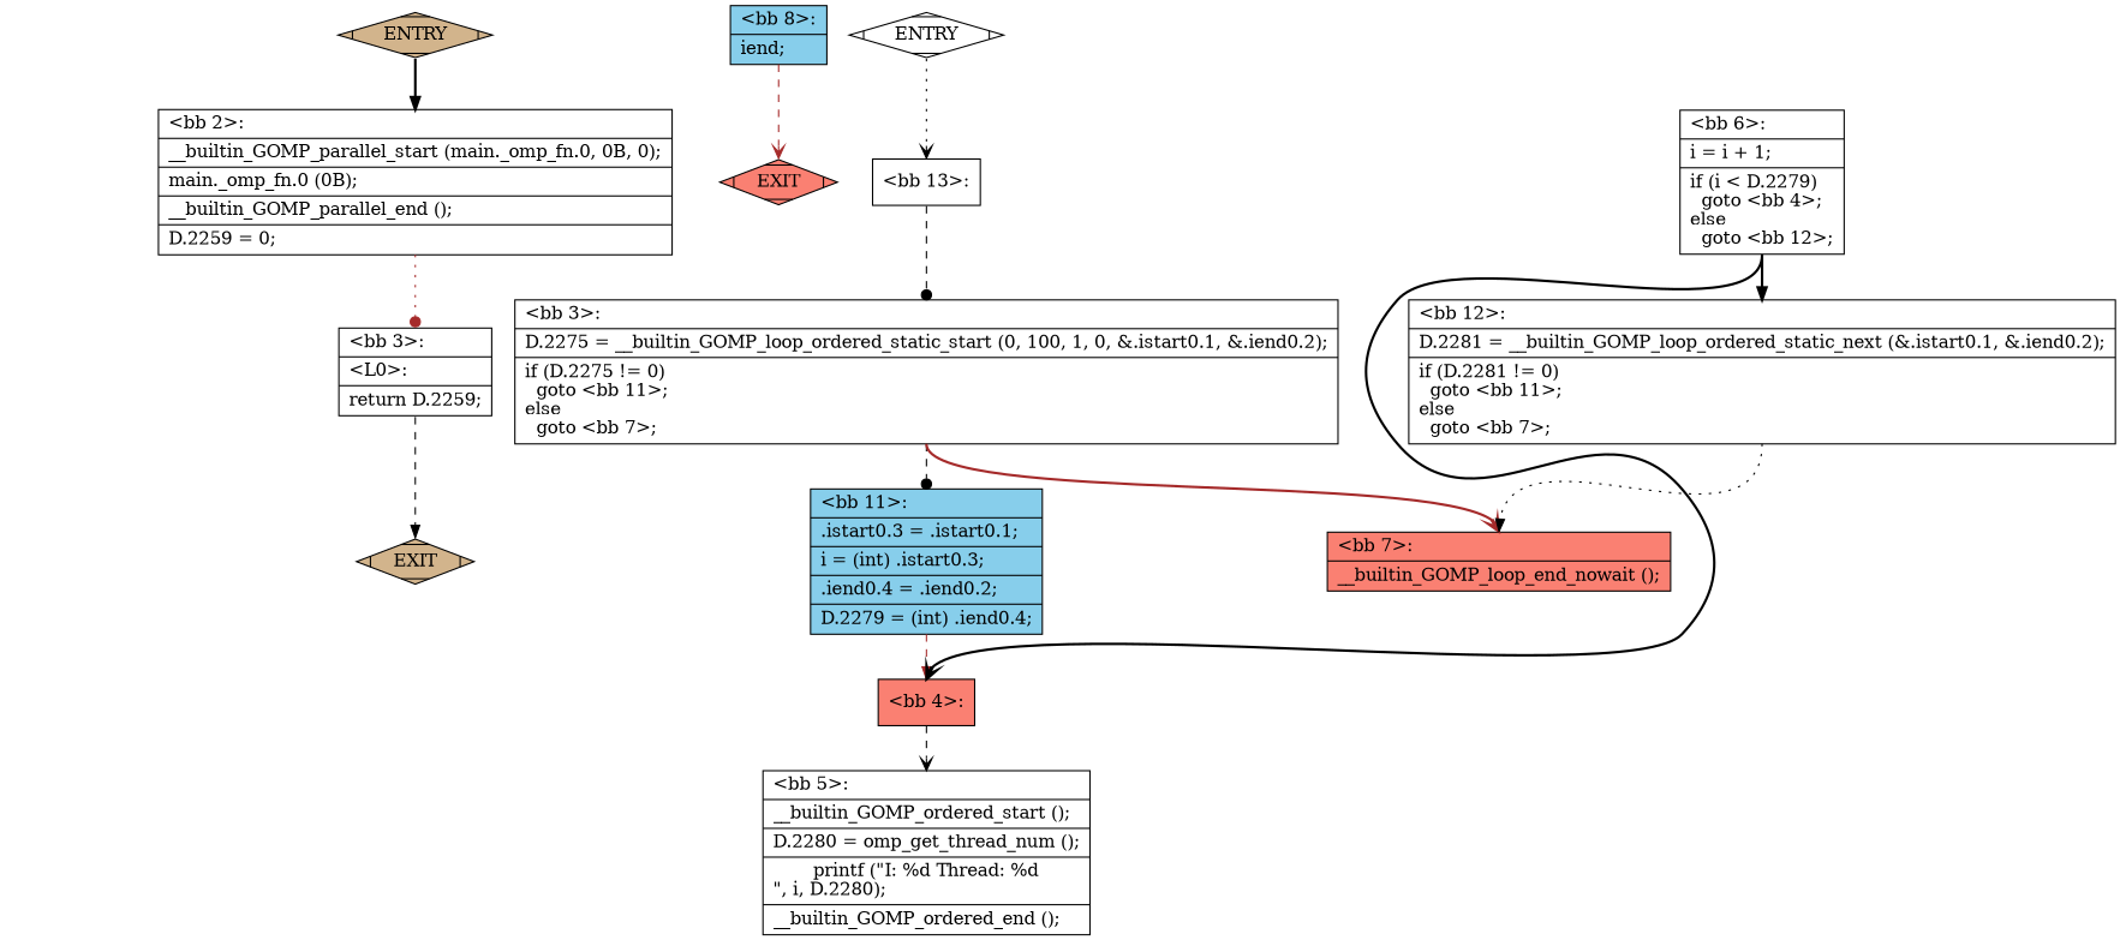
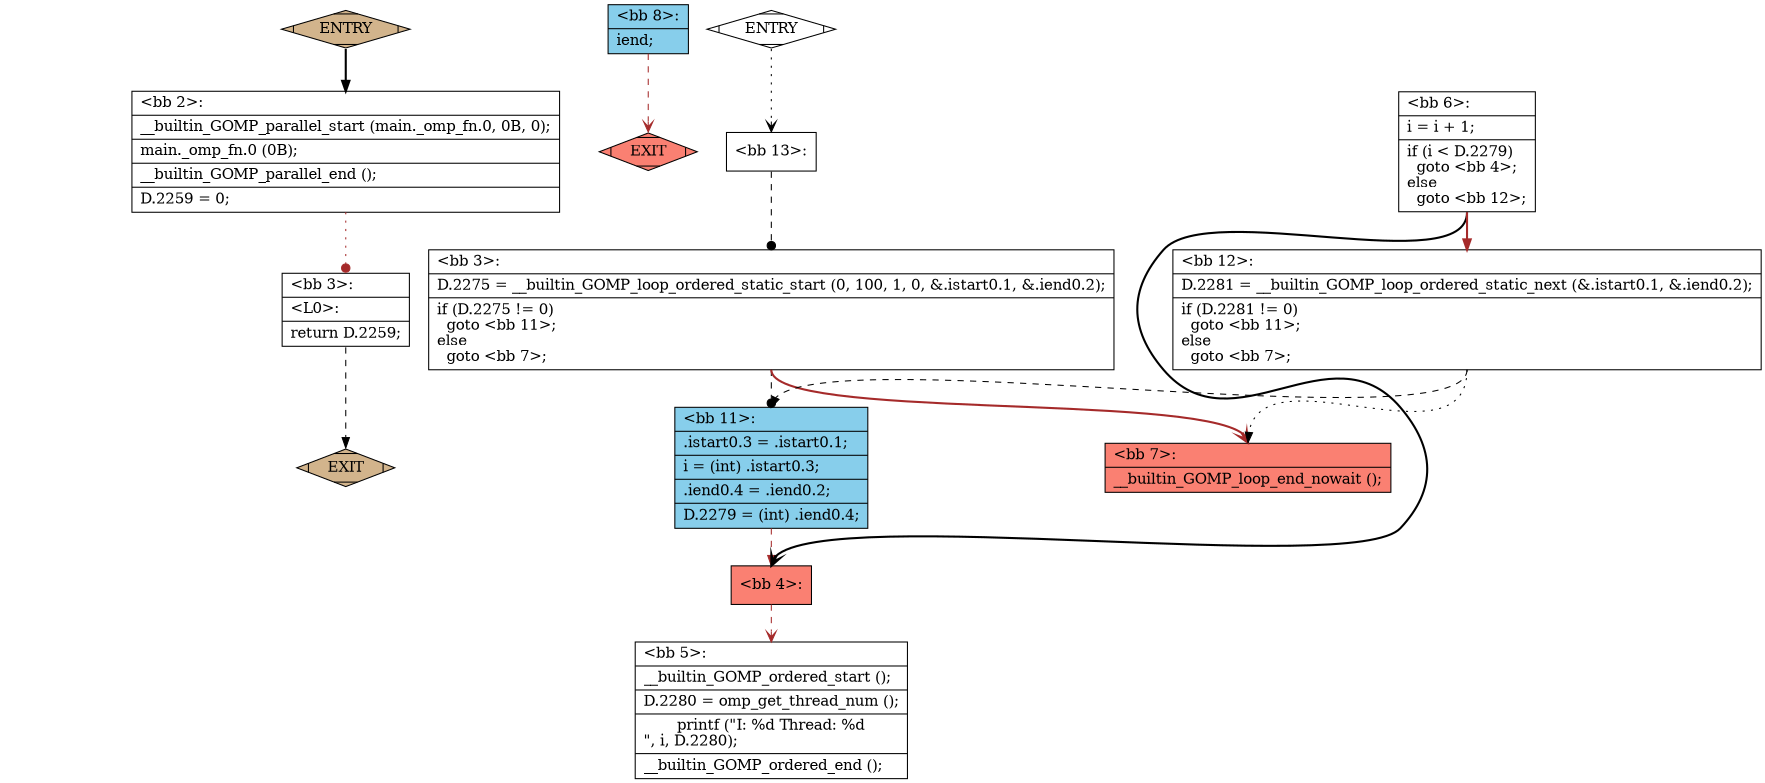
  digraph {
    node [fillcolor=white shape=record style=filled]
    edge [arrowhead=normal color=black constraint=true headport=n style=dashed tailport=s weight=10]
    n1 [fillcolor=tan label=EXIT shape=Mdiamond]
    n2 [label="{\<bb\ 2\>:\l|__builtin_GOMP_parallel_start\ (main._omp_fn.0,\ 0B,\ 0);\l|main._omp_fn.0\ (0B);\l|__builtin_GOMP_parallel_end\ ();\l|D.2259\ =\ 0;\l}"]
    n3 [label="{\<bb\ 3\>:\l|\<L0\>:\l|return\ D.2259;\l}"]
    n4 [fillcolor=tan label=ENTRY shape=Mdiamond]
    n5 [fillcolor=salmon label=EXIT shape=Mdiamond]
    n6 [label="{\<bb\ 13\>:\l}"]
    n7 [label="{\<bb\ 3\>:\l|D.2275\ =\ __builtin_GOMP_loop_ordered_static_start\ (0,\ 100,\ 1,\ 0,\ &.istart0.1,\ &.iend0.2);\l|if\ (D.2275\ !=\ 0)\l\ \ goto\ \<bb\ 11\>;\lelse\l\ \ goto\ \<bb\ 7\>;\l}"]
    n8 [fillcolor=skyblue label="{\<bb\ 11\>:\l|.istart0.3\ =\ .istart0.1;\l|i\ =\ (int)\ .istart0.3;\l|.iend0.4\ =\ .iend0.2;\l|D.2279\ =\ (int)\ .iend0.4;\l}"]
    n9 [fillcolor=salmon label="{\<bb\ 7\>:\l|__builtin_GOMP_loop_end_nowait\ ();\l}"]
    n10 [fillcolor=salmon label="{\<bb\ 4\>:\l}"]
    n11 [label="{\<bb\ 5\>:\l|__builtin_GOMP_ordered_start\ ();\l|D.2280\ =\ omp_get_thread_num\ ();\l|printf\ (\"I:\ %d\ Thread:\ %d\n\",\ i,\ D.2280);\l|__builtin_GOMP_ordered_end\ ();\l}"]
    n12 [label="{\<bb\ 6\>:\l|i\ =\ i\ +\ 1;\l|if\ (i\ \<\ D.2279)\l\ \ goto\ \<bb\ 4\>;\lelse\l\ \ goto\ \<bb\ 12\>;\l}"]
    n13 [label="{\<bb\ 12\>:\l|D.2281\ =\ __builtin_GOMP_loop_ordered_static_next\ (&.istart0.1,\ &.iend0.2);\l|if\ (D.2281\ !=\ 0)\l\ \ goto\ \<bb\ 11\>;\lelse\l\ \ goto\ \<bb\ 7\>;\l}"]
    n14 [fillcolor=skyblue label="{\<bb\ 8\>:\l|iend;\l}"]
    n15 [label=ENTRY shape=Mdiamond]
    subgraph sub_1 {
      color=black
      label=main
      n1
      n2
      n3
      n4
    }
    subgraph sub_2 {
      color=black
      label="main._omp_fn.0"
      n5
      n6
      n7
      n8
      n9
      n10
      n11
      n12
      n13
      n14
      n15
    }
    n2 -> n3 [arrowhead=dot color=brown style=dotted weight=100]
    n3 -> n1
    n4 -> n1 [style=invis arrowhead="" color="" weight=""]
    n4 -> n2 [style=bold weight=100]
    n6 -> n7 [arrowhead=dot weight=100]
    n7 -> n8 [arrowhead=dot]
    n7 -> n9 [arrowhead=vee color=brown style=bold]
    n8 -> n10 [color=brown weight=100]
-   n10 -> n11 [arrowhead=vee weight=100]
+   n10 -> n11 [arrowhead=vee color=brown weight=100]
    n12 -> n10 [arrowhead=vee constraint=false style=bold]
-   n12 -> n13 [style=bold]
+   n12 -> n13 [color=brown style=bold]
+   n13 -> n8 [constraint=false]
    n13 -> n9 [style=dotted]
    n14 -> n5 [arrowhead=vee color=brown]
    n15 -> n5 [style=invis arrowhead="" color="" weight=""]
    n15 -> n6 [arrowhead=vee style=dotted weight=100]
  }
